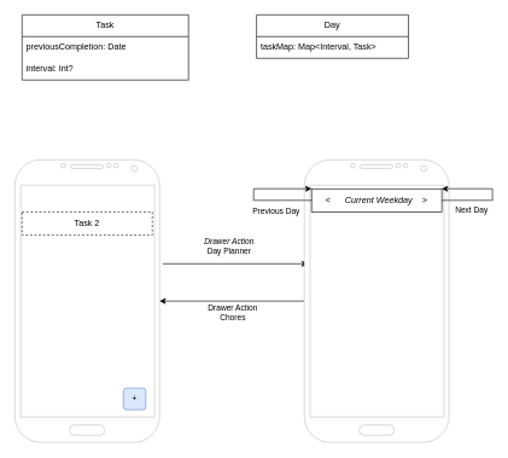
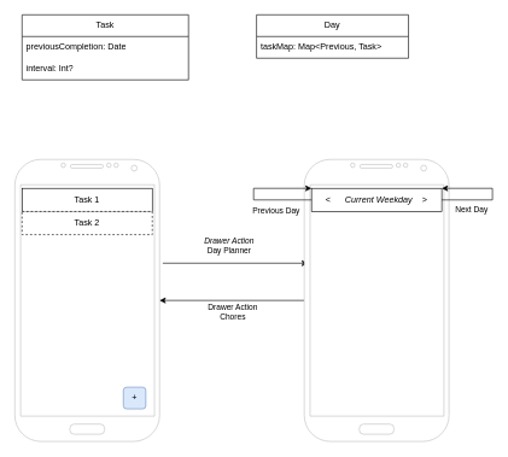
  <mxCell id="0" />
  <mxCell id="1" parent="0" />
  <mxCell id="2" value="Task" style="swimlane;fontStyle=0;childLayout=stackLayout;horizontal=1;startSize=30;horizontalStack=0;resizeParent=1;resizeParentMax=0;resizeLast=0;collapsible=1;marginBottom=0;whiteSpace=wrap;html=1;" vertex="1" parent="1"><mxGeometry x="30" y="20" width="230" height="90" as="geometry" /></mxCell>
  <mxCell id="3" value="previousCompletion: Date" style="text;strokeColor=none;fillColor=none;align=left;verticalAlign=middle;spacingLeft=4;spacingRight=4;overflow=hidden;points=[[0,0.5],[1,0.5]];portConstraint=eastwest;rotatable=0;whiteSpace=wrap;html=1;" vertex="1" parent="2"><mxGeometry y="30" width="230" height="30" as="geometry" /></mxCell>
  <mxCell id="4" value="interval: Int?" style="text;strokeColor=none;fillColor=none;align=left;verticalAlign=middle;spacingLeft=4;spacingRight=4;overflow=hidden;points=[[0,0.5],[1,0.5]];portConstraint=eastwest;rotatable=0;whiteSpace=wrap;html=1;" vertex="1" parent="2"><mxGeometry y="60" width="230" height="30" as="geometry" /></mxCell>
  <mxCell id="5" value="Day" style="swimlane;fontStyle=0;childLayout=stackLayout;horizontal=1;startSize=30;horizontalStack=0;resizeParent=1;resizeParentMax=0;resizeLast=0;collapsible=1;marginBottom=0;whiteSpace=wrap;html=1;" vertex="1" parent="1"><mxGeometry x="354" y="20" width="210" height="60" as="geometry" /></mxCell>
- <mxCell id="6" value="taskMap: Map&amp;lt;Interval, Task&amp;gt;" style="text;strokeColor=none;fillColor=none;align=left;verticalAlign=middle;spacingLeft=4;spacingRight=4;overflow=hidden;points=[[0,0.5],[1,0.5]];portConstraint=eastwest;rotatable=0;whiteSpace=wrap;html=1;" vertex="1" parent="5"><mxGeometry y="30" width="210" height="30" as="geometry" /></mxCell>
+ <mxCell id="6" value="taskMap: Map&amp;lt;Previous, Task&amp;gt;" style="text;strokeColor=none;fillColor=none;align=left;verticalAlign=middle;spacingLeft=4;spacingRight=4;overflow=hidden;points=[[0,0.5],[1,0.5]];portConstraint=eastwest;rotatable=0;whiteSpace=wrap;html=1;" vertex="1" parent="5"><mxGeometry y="30" width="210" height="30" as="geometry" /></mxCell>
  <mxCell id="7" style="edgeStyle=orthogonalEdgeStyle;rounded=0;orthogonalLoop=1;jettySize=auto;html=1;exitX=1.022;exitY=0.368;exitDx=0;exitDy=0;exitPerimeter=0;entryX=0.025;entryY=0.368;entryDx=0;entryDy=0;entryPerimeter=0;" edge="1" parent="1" source="9" target="15"><mxGeometry relative="1" as="geometry" /></mxCell>
  <mxCell id="8" value="&lt;div&gt;&lt;i&gt;Drawer Action&lt;/i&gt;&lt;/div&gt;&lt;div&gt;Day Planner&lt;br&gt;&lt;/div&gt;" style="edgeLabel;html=1;align=center;verticalAlign=middle;resizable=0;points=[];" vertex="1" connectable="0" parent="7"><mxGeometry x="-0.317" y="2" relative="1" as="geometry"><mxPoint x="22" y="-22" as="offset" /></mxGeometry></mxCell>
  <mxCell id="9" value="" style="verticalLabelPosition=bottom;verticalAlign=top;html=1;shadow=0;dashed=0;strokeWidth=1;shape=mxgraph.android.phone2;strokeColor=#c0c0c0;" vertex="1" parent="1"><mxGeometry x="20" y="220" width="200" height="390" as="geometry" /></mxCell>
+ <mxCell id="10" value="Task 1" style="rounded=0;whiteSpace=wrap;html=1;" vertex="1" parent="1"><mxGeometry x="30" y="260" width="180" height="32" as="geometry" /></mxCell>
  <mxCell id="11" value="Task 2" style="rounded=0;whiteSpace=wrap;html=1;dashed=1;" vertex="1" parent="1"><mxGeometry x="30" y="292" width="180" height="32" as="geometry" /></mxCell>
  <mxCell id="12" value="+" style="rounded=1;whiteSpace=wrap;html=1;fillColor=#dae8fc;strokeColor=#6c8ebf;" vertex="1" parent="1"><mxGeometry x="170" y="535" width="31" height="30" as="geometry" /></mxCell>
  <mxCell id="13" style="edgeStyle=orthogonalEdgeStyle;rounded=0;orthogonalLoop=1;jettySize=auto;html=1;" edge="1" parent="1" source="15" target="9"><mxGeometry relative="1" as="geometry" /></mxCell>
  <mxCell id="14" value="&lt;div&gt;Drawer Action&lt;/div&gt;&lt;div&gt;Chores&lt;br&gt;&lt;/div&gt;" style="edgeLabel;html=1;align=center;verticalAlign=middle;resizable=0;points=[];" vertex="1" connectable="0" parent="13"><mxGeometry x="-0.103" y="-2" relative="1" as="geometry"><mxPoint x="-10" y="17" as="offset" /></mxGeometry></mxCell>
  <mxCell id="15" value="" style="verticalLabelPosition=bottom;verticalAlign=top;html=1;shadow=0;dashed=0;strokeWidth=1;shape=mxgraph.android.phone2;strokeColor=#c0c0c0;" vertex="1" parent="1"><mxGeometry x="420" y="220" width="200" height="390" as="geometry" /></mxCell>
  <mxCell id="16" value="&amp;lt;&lt;span style=&quot;white-space: pre;&quot;&gt;&#09;&lt;i&gt;Current Weekday &lt;/i&gt;&lt;span style=&quot;white-space: pre;&quot;&gt;&#09;&lt;/span&gt;&amp;gt;&lt;/span&gt;" style="rounded=0;whiteSpace=wrap;html=1;" vertex="1" parent="1"><mxGeometry x="430" y="260" width="180" height="32" as="geometry" /></mxCell>
  <mxCell id="17" style="edgeStyle=orthogonalEdgeStyle;rounded=0;orthogonalLoop=1;jettySize=auto;html=1;exitX=0;exitY=0.5;exitDx=0;exitDy=0;entryX=0;entryY=0;entryDx=0;entryDy=0;" edge="1" parent="1" source="16" target="16"><mxGeometry relative="1" as="geometry"><Array as="points"><mxPoint x="350" y="276" /><mxPoint x="350" y="260" /></Array></mxGeometry></mxCell>
  <mxCell id="18" value="Previous Day" style="edgeLabel;html=1;align=center;verticalAlign=middle;resizable=0;points=[];" vertex="1" connectable="0" parent="17"><mxGeometry x="-0.433" y="1" relative="1" as="geometry"><mxPoint y="13" as="offset" /></mxGeometry></mxCell>
  <mxCell id="19" style="edgeStyle=orthogonalEdgeStyle;rounded=0;orthogonalLoop=1;jettySize=auto;html=1;exitX=1;exitY=0.5;exitDx=0;exitDy=0;entryX=1;entryY=0;entryDx=0;entryDy=0;" edge="1" parent="1" source="16" target="16"><mxGeometry relative="1" as="geometry"><Array as="points"><mxPoint x="680" y="276" /><mxPoint x="680" y="260" /></Array></mxGeometry></mxCell>
  <mxCell id="20" value="Next Day" style="edgeLabel;html=1;align=center;verticalAlign=middle;resizable=0;points=[];" vertex="1" connectable="0" parent="19"><mxGeometry x="-0.721" y="2" relative="1" as="geometry"><mxPoint x="18" y="15" as="offset" /></mxGeometry></mxCell>
